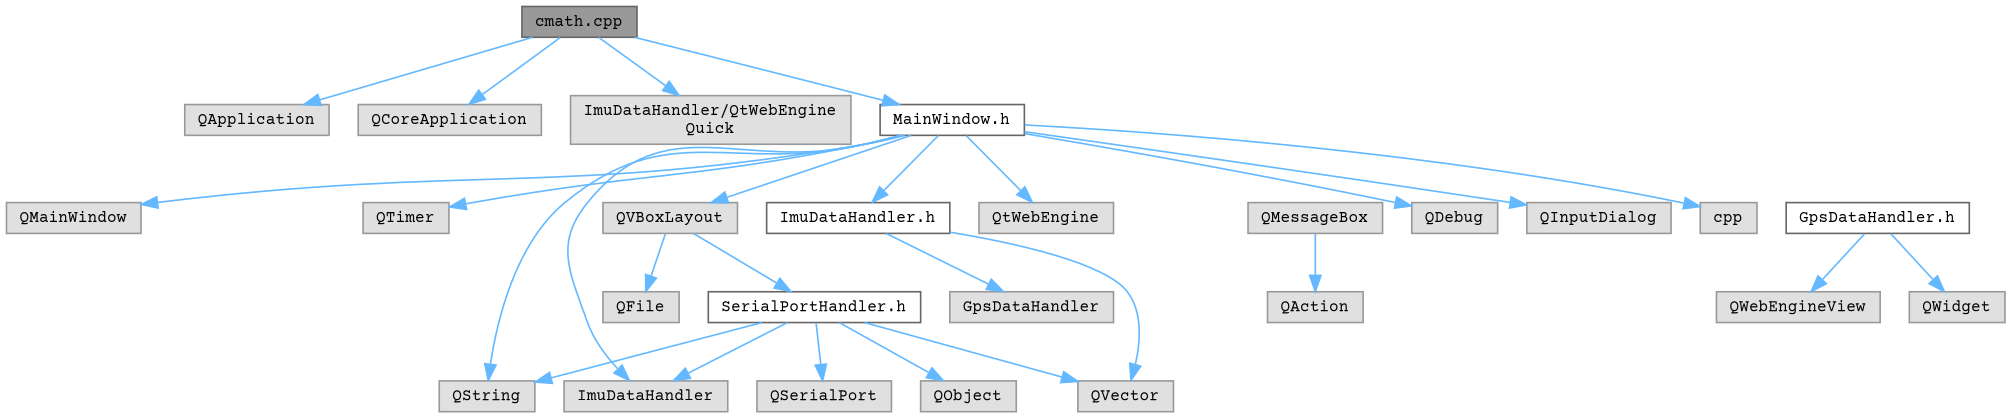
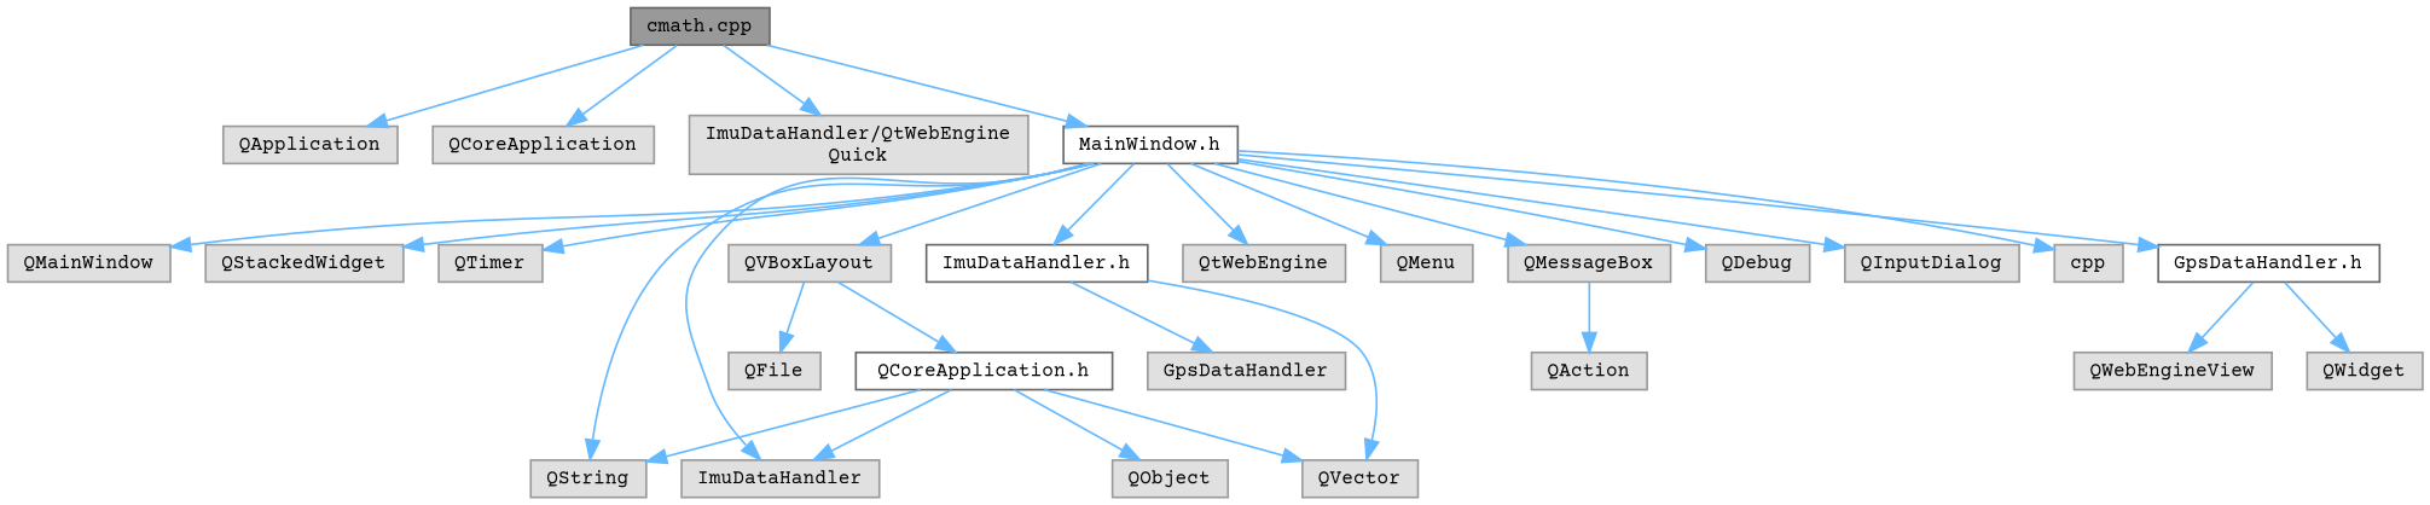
  digraph {
    fontname="Courier Prime"
    node [color=grey60 fillcolor="#E0E0E0" fontname="Courier Prime" fontsize=10 shape=box style=filled]
    edge [color=steelblue1 fontname="Courier Prime" fontsize=10 labelfontname=Helvetica labelfontsize=10 style=solid]
    n1 [color=gray40 fillcolor=grey60 fontcolor=black height=0.2 label="cmath.cpp" width=0.4]
    n2 [height=0.2 label=QApplication width=0.4]
    n3 [height=0.2 label=QCoreApplication width=0.4]
    n4 [height=0.2 label="ImuDataHandler/QtWebEngine\lQuick" width=0.4]
    n5 [color=grey40 fillcolor=white height=0.2 label="MainWindow.h" width=0.4]
    n6 [height=0.2 label=QMainWindow width=0.4]
+   n7 [height=0.2 label=QStackedWidget width=0.4]
    n8 [height=0.2 label=QTimer width=0.4]
    n9 [height=0.2 label=QString width=0.4]
    n10 [height=0.2 label=QtWebEngine width=0.4]
+   n11 [height=0.2 label=QMenu width=0.4]
    n12 [height=0.2 label=QVBoxLayout width=0.4]
    n13 [height=0.2 label=QMessageBox width=0.4]
    n14 [height=0.2 label=QDebug width=0.4]
    n15 [height=0.2 label=QInputDialog width=0.4]
    n16 [height=0.2 label=ImuDataHandler width=0.4]
    n17 [height=0.2 label=cpp width=0.4]
    n18 [color=grey40 fillcolor=white height=0.2 label="ImuDataHandler.h" width=0.4]
    n19 [color=grey40 fillcolor=white height=0.2 label="GpsDataHandler.h" width=0.4]
    n20 [height=0.2 label=QVector width=0.4]
    n21 [height=0.2 label=QAction width=0.4]
    n22 [height=0.2 label=QFile width=0.4]
-   n23 [color=grey40 fillcolor=white height=0.2 label="SerialPortHandler.h" width=0.4]
+   n23 [color=grey40 fillcolor=white height=0.2 label="QCoreApplication.h" width=0.4]
    n24 [height=0.2 label=GpsDataHandler width=0.4]
    n25 [height=0.2 label=QWidget width=0.4]
    n26 [height=0.2 label=QWebEngineView width=0.4]
    n27 [height=0.2 label=QObject width=0.4]
-   n28 [height=0.2 label=QSerialPort width=0.4]
    n1 -> n2
    n1 -> n3
    n1 -> n4
    n1 -> n5
    n5 -> n6
+   n5 -> n7
    n5 -> n8
    n5 -> n9
    n5 -> n10
+   n5 -> n11
    n5 -> n12
+   n5 -> n13
    n5 -> n14
    n5 -> n15
    n5 -> n16
    n5 -> n17
    n5 -> n18
+   n5 -> n19
    n12 -> n22
    n12 -> n23
    n13 -> n21
    n18 -> n20
    n18 -> n24
    n19 -> n25
    n19 -> n26
    n23 -> n9
    n23 -> n16
    n23 -> n20
    n23 -> n27
-   n23 -> n28
  }
